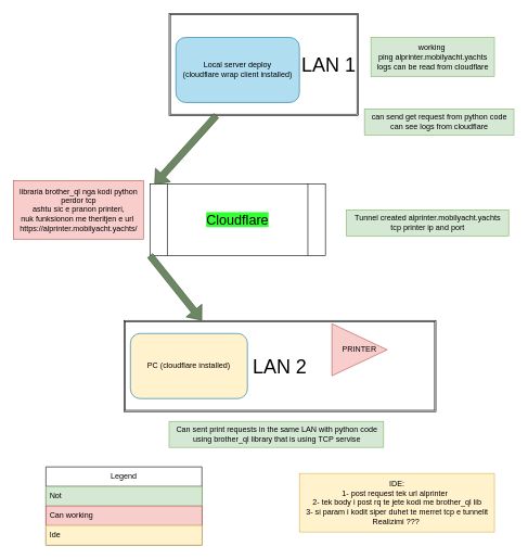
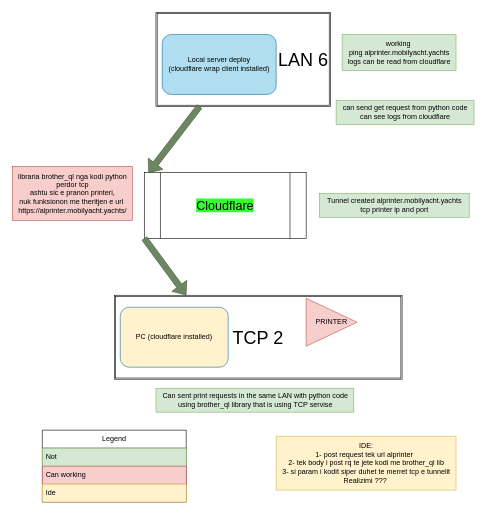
  <mxCell id="0" />
  <mxCell id="1" parent="0" />
- <mxCell id="2" value="&lt;font style=&quot;font-size: 30px;&quot;&gt;LAN 1&lt;/font&gt;" style="shape=ext;double=1;rounded=0;whiteSpace=wrap;html=1;align=right;" vertex="1" parent="1"><mxGeometry x="259.5" y="20" width="291" height="157" as="geometry" /></mxCell>
- <mxCell id="3" value="&lt;font style=&quot;font-size: 30px;&quot;&gt;LAN 2&lt;/font&gt;" style="shape=ext;double=1;rounded=0;whiteSpace=wrap;html=1;" vertex="1" parent="1"><mxGeometry x="190" y="492" width="480" height="140" as="geometry" /></mxCell>
+ <mxCell id="2" value="&lt;font style=&quot;font-size: 30px;&quot;&gt;LAN 6&lt;/font&gt;" style="shape=ext;double=1;rounded=0;whiteSpace=wrap;html=1;align=right;" vertex="1" parent="1"><mxGeometry x="259.5" y="20" width="291" height="157" as="geometry" /></mxCell>
+ <mxCell id="3" value="&lt;font style=&quot;font-size: 30px;&quot;&gt;TCP 2&lt;/font&gt;" style="shape=ext;double=1;rounded=0;whiteSpace=wrap;html=1;" vertex="1" parent="1"><mxGeometry x="190" y="492" width="480" height="140" as="geometry" /></mxCell>
  <mxCell id="4" value="Local server deploy&lt;div&gt;(cloudflare wrap client installed)&lt;/div&gt;" style="rounded=1;whiteSpace=wrap;html=1;fontSize=12;glass=0;strokeWidth=1;shadow=0;fillColor=#b1ddf0;strokeColor=#10739e;" parent="1" vertex="1"><mxGeometry x="270" y="57" width="190" height="100" as="geometry" /></mxCell>
  <mxCell id="5" value="PC (cloudflare installed)" style="rounded=1;whiteSpace=wrap;html=1;fontSize=12;glass=0;strokeWidth=1;shadow=0;fillColor=#fff2cc;strokeColor=#10739e;" parent="1" vertex="1"><mxGeometry x="200" y="512" width="180" height="100" as="geometry" /></mxCell>
  <mxCell id="6" value="PRINTER" style="triangle;whiteSpace=wrap;html=1;fillColor=#f8cecc;strokeColor=#b85450;" vertex="1" parent="1"><mxGeometry x="510" y="497" width="85" height="80" as="geometry" /></mxCell>
- <mxCell id="7" value="&lt;span style=&quot;font-size: 21px; background-color: rgb(51, 255, 51);&quot;&gt;Cloudflare&lt;/span&gt;" style="shape=process;whiteSpace=wrap;html=1;backgroundOutline=1;" vertex="1" parent="1"><mxGeometry x="230" y="282" width="270" height="110" as="geometry" /></mxCell>
+ <mxCell id="7" value="&lt;span style=&quot;font-size: 21px; background-color: rgb(51, 255, 51);&quot;&gt;Cloudflare&lt;/span&gt;" style="shape=process;whiteSpace=wrap;html=1;backgroundOutline=1;" vertex="1" parent="1"><mxGeometry x="240" y="287" width="270" height="110" as="geometry" /></mxCell>
  <mxCell id="8" value="" style="shape=flexArrow;endArrow=classic;html=1;rounded=0;exitX=0.25;exitY=1;exitDx=0;exitDy=0;entryX=0.026;entryY=0.009;entryDx=0;entryDy=0;entryPerimeter=0;fillColor=#6d8764;strokeColor=#3A5431;" edge="1" parent="1" source="2" target="7"><mxGeometry width="50" height="50" relative="1" as="geometry"><mxPoint x="300" y="467" as="sourcePoint" /><mxPoint x="350" y="417" as="targetPoint" /></mxGeometry></mxCell>
  <mxCell id="9" value="working&amp;nbsp;&lt;div&gt;ping&amp;nbsp;&lt;span style=&quot;background-color: initial;&quot;&gt;alprinter.mobilyacht.yachts&lt;/span&gt;&lt;div&gt;&lt;div&gt;logs can be read from cloudflare&lt;/div&gt;&lt;/div&gt;&lt;/div&gt;" style="text;html=1;align=center;verticalAlign=middle;resizable=0;points=[];autosize=1;strokeColor=#82b366;fillColor=#d5e8d4;" vertex="1" parent="1"><mxGeometry x="570" y="57" width="190" height="60" as="geometry" /></mxCell>
  <mxCell id="10" value="can send get request from python code&lt;div&gt;can see logs from cloudflare&lt;/div&gt;" style="text;html=1;align=center;verticalAlign=middle;resizable=0;points=[];autosize=1;strokeColor=#82b366;fillColor=#d5e8d4;" vertex="1" parent="1"><mxGeometry x="560" y="167" width="230" height="40" as="geometry" /></mxCell>
  <mxCell id="11" value="Can sent print requests in the same LAN with python code&lt;div&gt;using brother_ql library that is using TCP servise&lt;/div&gt;" style="text;html=1;align=center;verticalAlign=middle;resizable=0;points=[];autosize=1;strokeColor=#82b366;fillColor=#d5e8d4;" vertex="1" parent="1"><mxGeometry x="259.5" y="647" width="330" height="40" as="geometry" /></mxCell>
  <mxCell id="12" value="Tunnel created alprinter.mobilyacht.yachts&lt;div&gt;&lt;span style=&quot;background-color: initial;&quot;&gt;tcp printer ip and port&lt;/span&gt;&lt;/div&gt;" style="text;html=1;align=center;verticalAlign=middle;resizable=0;points=[];autosize=1;strokeColor=#82b366;fillColor=#d5e8d4;" vertex="1" parent="1"><mxGeometry x="532" y="322" width="250" height="40" as="geometry" /></mxCell>
  <mxCell id="13" value="libraria brother_ql nga kodi python&lt;div&gt;perdor tcp&lt;div&gt;&amp;nbsp;ashtu sic e pranon printeri,&amp;nbsp;&lt;/div&gt;&lt;div&gt;nuk funksionon me theritjen e url&amp;nbsp;&lt;/div&gt;&lt;div&gt;https://alprinter.mobilyacht.yachts/&lt;br&gt;&lt;/div&gt;&lt;/div&gt;" style="text;html=1;align=center;verticalAlign=middle;resizable=0;points=[];autosize=1;strokeColor=#b85450;fillColor=#f8cecc;" vertex="1" parent="1"><mxGeometry x="20" y="277" width="200" height="90" as="geometry" /></mxCell>
  <mxCell id="14" value="IDE:&lt;div&gt;1- post request tek url alprinter&amp;nbsp;&amp;nbsp;&lt;/div&gt;&lt;div&gt;2- tek body i post rq te jete kodi me brother_ql lib&lt;/div&gt;&lt;div&gt;3- si param i kodit siper duhet te merret tcp e tunnelit&lt;/div&gt;&lt;div&gt;Realizimi ???&amp;nbsp;&lt;/div&gt;" style="text;html=1;align=center;verticalAlign=middle;resizable=0;points=[];autosize=1;strokeColor=#d6b656;fillColor=#fff2cc;" vertex="1" parent="1"><mxGeometry x="460" y="727" width="300" height="90" as="geometry" /></mxCell>
  <mxCell id="15" style="edgeStyle=orthogonalEdgeStyle;rounded=0;orthogonalLoop=1;jettySize=auto;html=1;exitX=0.5;exitY=1;exitDx=0;exitDy=0;" edge="1" parent="1" source="2" target="2"><mxGeometry relative="1" as="geometry" /></mxCell>
  <mxCell id="16" value="Legend" style="swimlane;fontStyle=0;childLayout=stackLayout;horizontal=1;startSize=30;horizontalStack=0;resizeParent=1;resizeParentMax=0;resizeLast=0;collapsible=1;marginBottom=0;whiteSpace=wrap;html=1;" vertex="1" parent="1"><mxGeometry x="70" y="717" width="240" height="120" as="geometry" /></mxCell>
  <mxCell id="17" value="Not" style="text;strokeColor=#82b366;fillColor=#d5e8d4;align=left;verticalAlign=middle;spacingLeft=4;spacingRight=4;overflow=hidden;points=[[0,0.5],[1,0.5]];portConstraint=eastwest;rotatable=0;whiteSpace=wrap;html=1;" vertex="1" parent="16"><mxGeometry y="30" width="240" height="30" as="geometry" /></mxCell>
  <mxCell id="18" value="Can working" style="text;strokeColor=#b85450;fillColor=#f8cecc;align=left;verticalAlign=middle;spacingLeft=4;spacingRight=4;overflow=hidden;points=[[0,0.5],[1,0.5]];portConstraint=eastwest;rotatable=0;whiteSpace=wrap;html=1;" vertex="1" parent="16"><mxGeometry y="60" width="240" height="30" as="geometry" /></mxCell>
  <mxCell id="19" value="Ide" style="text;strokeColor=#d6b656;fillColor=#fff2cc;align=left;verticalAlign=middle;spacingLeft=4;spacingRight=4;overflow=hidden;points=[[0,0.5],[1,0.5]];portConstraint=eastwest;rotatable=0;whiteSpace=wrap;html=1;" vertex="1" parent="16"><mxGeometry y="90" width="240" height="30" as="geometry" /></mxCell>
  <mxCell id="20" value="" style="shape=flexArrow;endArrow=classic;html=1;rounded=0;exitX=0;exitY=1;exitDx=0;exitDy=0;entryX=0.25;entryY=0;entryDx=0;entryDy=0;fillColor=#6d8764;strokeColor=#3A5431;" edge="1" parent="1" source="7" target="3"><mxGeometry width="50" height="50" relative="1" as="geometry"><mxPoint x="302.5" y="407" as="sourcePoint" /><mxPoint x="277.5" y="528" as="targetPoint" /></mxGeometry></mxCell>
